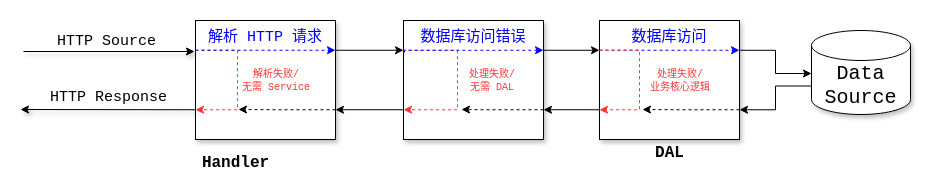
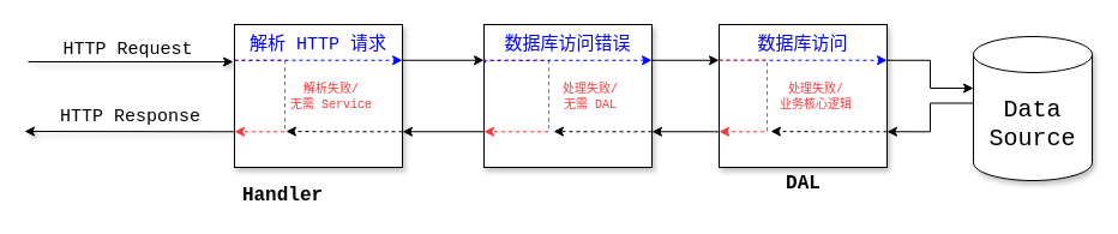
  <mxCell id="0" />
  <mxCell id="1" parent="0" />
  <mxCell id="2" value="" style="rounded=0;whiteSpace=wrap;html=1;shadow=1;" vertex="1" parent="1"><mxGeometry x="195" y="20" width="140" height="119" as="geometry" /></mxCell>
  <mxCell id="3" style="edgeStyle=orthogonalEdgeStyle;rounded=0;orthogonalLoop=1;jettySize=auto;html=1;entryX=1;entryY=0.75;entryDx=0;entryDy=0;fontSize=15;exitX=0;exitY=0.75;exitDx=0;exitDy=0;shadow=0;" edge="1" parent="1" source="4" target="2"><mxGeometry relative="1" as="geometry" /></mxCell>
  <mxCell id="4" value="" style="rounded=0;whiteSpace=wrap;html=1;shadow=1;" vertex="1" parent="1"><mxGeometry x="403" y="20" width="140" height="119" as="geometry" /></mxCell>
  <mxCell id="5" style="edgeStyle=orthogonalEdgeStyle;rounded=0;orthogonalLoop=1;jettySize=auto;html=1;entryX=0;entryY=0;entryDx=0;entryDy=43;entryPerimeter=0;fontSize=15;exitX=1;exitY=0.25;exitDx=0;exitDy=0;shadow=0;" edge="1" parent="1" source="7" target="9"><mxGeometry relative="1" as="geometry" /></mxCell>
  <mxCell id="6" style="edgeStyle=orthogonalEdgeStyle;rounded=0;orthogonalLoop=1;jettySize=auto;html=1;entryX=1;entryY=0.75;entryDx=0;entryDy=0;fontSize=15;exitX=0;exitY=0.75;exitDx=0;exitDy=0;shadow=0;" edge="1" parent="1" source="7" target="4"><mxGeometry relative="1" as="geometry" /></mxCell>
  <mxCell id="7" value="" style="rounded=0;whiteSpace=wrap;html=1;shadow=1;" vertex="1" parent="1"><mxGeometry x="599" y="20" width="140" height="119" as="geometry" /></mxCell>
  <mxCell id="8" style="edgeStyle=orthogonalEdgeStyle;rounded=0;orthogonalLoop=1;jettySize=auto;html=1;entryX=1;entryY=0.75;entryDx=0;entryDy=0;fontSize=15;exitX=0;exitY=0;exitDx=0;exitDy=55.5;exitPerimeter=0;shadow=0;" edge="1" parent="1" source="9" target="7"><mxGeometry relative="1" as="geometry" /></mxCell>
- <mxCell id="9" value="&lt;font style=&quot;font-size: 20px&quot; face=&quot;Courier New&quot;&gt;Data Source&lt;/font&gt;" style="shape=cylinder3;whiteSpace=wrap;html=1;boundedLbl=1;backgroundOutline=1;size=15;shadow=1;" vertex="1" parent="1"><mxGeometry x="811" y="30" width="99" height="84" as="geometry" /></mxCell>
- <mxCell id="10" value="&lt;font style=&quot;font-size: 15px;&quot; face=&quot;Courier New&quot;&gt;HTTP Source&lt;/font&gt;" style="text;html=1;strokeColor=none;fillColor=none;align=center;verticalAlign=middle;whiteSpace=wrap;rounded=0;shadow=1;fontSize=15;" vertex="1" parent="1"><mxGeometry x="26" y="30" width="161" height="20" as="geometry" /></mxCell>
+ <mxCell id="9" value="&lt;font style=&quot;font-size: 20px&quot; face=&quot;Courier New&quot;&gt;Data Source&lt;/font&gt;" style="shape=cylinder3;whiteSpace=wrap;html=1;boundedLbl=1;backgroundOutline=1;size=15;shadow=1;" vertex="1" parent="1"><mxGeometry x="811" y="30" width="99" height="120" as="geometry" /></mxCell>
+ <mxCell id="10" value="&lt;font style=&quot;font-size: 15px;&quot; face=&quot;Courier New&quot;&gt;HTTP Request&lt;/font&gt;" style="text;html=1;strokeColor=none;fillColor=none;align=center;verticalAlign=middle;whiteSpace=wrap;rounded=0;shadow=1;fontSize=15;" vertex="1" parent="1"><mxGeometry x="26" y="30" width="161" height="20" as="geometry" /></mxCell>
  <mxCell id="11" value="&lt;font face=&quot;Courier New&quot; style=&quot;font-size: 15px&quot;&gt;解析 HTTP 请求&lt;/font&gt;" style="text;html=1;strokeColor=none;fillColor=none;align=center;verticalAlign=middle;whiteSpace=wrap;rounded=0;fontSize=15;shadow=1;fontColor=#0000FF;" vertex="1" parent="1"><mxGeometry x="205" y="26" width="120" height="20" as="geometry" /></mxCell>
  <mxCell id="12" value="&lt;font face=&quot;Courier New&quot; style=&quot;font-size: 15px&quot;&gt;数据库访问错误&lt;/font&gt;" style="text;html=1;strokeColor=none;fillColor=none;align=center;verticalAlign=middle;whiteSpace=wrap;rounded=0;fontSize=15;shadow=1;fontColor=#0000FF;" vertex="1" parent="1"><mxGeometry x="413" y="26" width="120" height="20" as="geometry" /></mxCell>
  <mxCell id="13" value="" style="endArrow=classic;html=1;shadow=1;" edge="1" parent="1"><mxGeometry width="50" height="50" relative="1" as="geometry"><mxPoint x="23" y="51" as="sourcePoint" /><mxPoint x="194" y="51" as="targetPoint" /></mxGeometry></mxCell>
  <mxCell id="14" value="" style="endArrow=classic;html=1;exitX=1;exitY=0.25;exitDx=0;exitDy=0;entryX=0;entryY=0.25;entryDx=0;entryDy=0;shadow=0;" edge="1" parent="1" source="2" target="4"><mxGeometry width="50" height="50" relative="1" as="geometry"><mxPoint x="20" y="61" as="sourcePoint" /><mxPoint x="430" y="50" as="targetPoint" /></mxGeometry></mxCell>
  <mxCell id="15" value="" style="endArrow=classic;html=1;exitX=1;exitY=0.25;exitDx=0;exitDy=0;entryX=0;entryY=0.25;entryDx=0;entryDy=0;shadow=0;" edge="1" parent="1" source="4" target="7"><mxGeometry width="50" height="50" relative="1" as="geometry"><mxPoint x="345" y="59.75" as="sourcePoint" /><mxPoint x="403" y="59.75" as="targetPoint" /></mxGeometry></mxCell>
  <mxCell id="16" value="&lt;font face=&quot;Courier New&quot; style=&quot;font-size: 15px&quot;&gt;数据库访问&lt;/font&gt;" style="text;html=1;strokeColor=none;fillColor=none;align=center;verticalAlign=middle;whiteSpace=wrap;rounded=0;fontSize=15;shadow=1;fontColor=#0000FF;" vertex="1" parent="1"><mxGeometry x="609" y="26" width="120" height="20" as="geometry" /></mxCell>
  <mxCell id="17" value="" style="endArrow=classic;html=1;exitX=0;exitY=0.75;exitDx=0;exitDy=0;shadow=1;" edge="1" parent="1" source="2"><mxGeometry width="50" height="50" relative="1" as="geometry"><mxPoint x="20" y="61" as="sourcePoint" /><mxPoint x="20" y="109" as="targetPoint" /></mxGeometry></mxCell>
  <mxCell id="18" value="&lt;font style=&quot;font-size: 15px;&quot; face=&quot;Courier New&quot;&gt;HTTP Response&lt;/font&gt;" style="text;html=1;strokeColor=none;fillColor=none;align=center;verticalAlign=middle;whiteSpace=wrap;rounded=0;shadow=1;fontSize=15;" vertex="1" parent="1"><mxGeometry x="28" y="86" width="161" height="20" as="geometry" /></mxCell>
  <mxCell id="19" style="edgeStyle=orthogonalEdgeStyle;rounded=0;orthogonalLoop=1;jettySize=auto;html=1;entryX=0;entryY=0.75;entryDx=0;entryDy=0;shadow=0;fontSize=15;exitX=0;exitY=0.25;exitDx=0;exitDy=0;dashed=1;strokeColor=#FF3333;" edge="1" parent="1" source="2" target="2"><mxGeometry relative="1" as="geometry"><Array as="points"><mxPoint x="237" y="50" /><mxPoint x="237" y="109" /></Array></mxGeometry></mxCell>
  <mxCell id="20" value="&lt;font face=&quot;Courier New&quot; style=&quot;font-size: 10px;&quot; color=&quot;#ff3333&quot;&gt;解析失败/&lt;br style=&quot;font-size: 10px;&quot;&gt;无需 Service&lt;/font&gt;" style="text;html=1;strokeColor=none;fillColor=none;align=center;verticalAlign=middle;whiteSpace=wrap;rounded=0;fontSize=10;shadow=1;" vertex="1" parent="1"><mxGeometry x="230" y="69.5" width="92" height="20" as="geometry" /></mxCell>
  <mxCell id="21" style="edgeStyle=orthogonalEdgeStyle;rounded=0;orthogonalLoop=1;jettySize=auto;html=1;entryX=0;entryY=0.75;entryDx=0;entryDy=0;shadow=0;dashed=1;fontSize=15;strokeColor=#FF3333;exitX=0;exitY=0.25;exitDx=0;exitDy=0;" edge="1" parent="1" source="4" target="4"><mxGeometry relative="1" as="geometry"><Array as="points"><mxPoint x="457" y="50" /><mxPoint x="457" y="109" /></Array></mxGeometry></mxCell>
  <mxCell id="22" value="&lt;font style=&quot;font-size: 10px;&quot; face=&quot;Courier New&quot; color=&quot;#ff3333&quot;&gt;处理失败/&lt;br style=&quot;font-size: 10px;&quot;&gt;无需 DAL&lt;/font&gt;" style="text;html=1;strokeColor=none;fillColor=none;align=center;verticalAlign=middle;whiteSpace=wrap;rounded=0;shadow=1;fontSize=10;" vertex="1" parent="1"><mxGeometry x="458" y="69.5" width="68" height="20" as="geometry" /></mxCell>
  <mxCell id="23" style="edgeStyle=orthogonalEdgeStyle;rounded=0;orthogonalLoop=1;jettySize=auto;html=1;entryX=1;entryY=0.25;entryDx=0;entryDy=0;shadow=0;dashed=1;fontSize=15;exitX=0;exitY=0.25;exitDx=0;exitDy=0;strokeColor=#0000FF;" edge="1" parent="1" source="2" target="2"><mxGeometry relative="1" as="geometry"><Array as="points"><mxPoint x="265" y="50" /><mxPoint x="265" y="50" /></Array></mxGeometry></mxCell>
  <mxCell id="24" style="edgeStyle=orthogonalEdgeStyle;rounded=0;orthogonalLoop=1;jettySize=auto;html=1;entryX=1;entryY=0.25;entryDx=0;entryDy=0;shadow=0;dashed=1;fontSize=15;strokeColor=#0000FF;" edge="1" parent="1" target="4"><mxGeometry relative="1" as="geometry"><mxPoint x="404" y="52" as="sourcePoint" /><mxPoint x="345" y="59.75" as="targetPoint" /><Array as="points"><mxPoint x="404" y="50" /></Array></mxGeometry></mxCell>
  <mxCell id="25" style="edgeStyle=orthogonalEdgeStyle;rounded=0;orthogonalLoop=1;jettySize=auto;html=1;entryX=1;entryY=0.25;entryDx=0;entryDy=0;shadow=0;dashed=1;fontSize=15;strokeColor=#0000FF;exitX=0;exitY=0.25;exitDx=0;exitDy=0;" edge="1" parent="1" source="7" target="7"><mxGeometry relative="1" as="geometry"><mxPoint x="414" y="62" as="sourcePoint" /><mxPoint x="553" y="59.75" as="targetPoint" /><Array as="points"><mxPoint x="696" y="50" /><mxPoint x="696" y="50" /></Array></mxGeometry></mxCell>
  <mxCell id="26" style="edgeStyle=orthogonalEdgeStyle;rounded=0;orthogonalLoop=1;jettySize=auto;html=1;entryX=0;entryY=0.75;entryDx=0;entryDy=0;shadow=0;dashed=1;fontSize=15;strokeColor=#FF3333;exitX=0;exitY=0.25;exitDx=0;exitDy=0;" edge="1" parent="1" source="7" target="7"><mxGeometry relative="1" as="geometry"><mxPoint x="413" y="59.75" as="sourcePoint" /><mxPoint x="413" y="119.25" as="targetPoint" /><Array as="points"><mxPoint x="639" y="50" /><mxPoint x="639" y="109" /></Array></mxGeometry></mxCell>
  <mxCell id="27" value="&lt;font style=&quot;font-size: 10px;&quot; face=&quot;Courier New&quot; color=&quot;#ff3333&quot;&gt;处理失败/&lt;br style=&quot;font-size: 10px;&quot;&gt;业务核心逻辑&lt;br style=&quot;font-size: 10px;&quot;&gt;&lt;/font&gt;" style="text;html=1;strokeColor=none;fillColor=none;align=center;verticalAlign=middle;whiteSpace=wrap;rounded=0;shadow=1;fontSize=10;" vertex="1" parent="1"><mxGeometry x="631" y="69.5" width="98" height="20" as="geometry" /></mxCell>
  <mxCell id="28" style="edgeStyle=orthogonalEdgeStyle;rounded=0;orthogonalLoop=1;jettySize=auto;html=1;shadow=0;dashed=1;fontSize=15;exitX=1;exitY=0.75;exitDx=0;exitDy=0;" edge="1" parent="1" source="7"><mxGeometry relative="1" as="geometry"><mxPoint x="609" y="59.75" as="sourcePoint" /><mxPoint x="642" y="109" as="targetPoint" /><Array as="points"><mxPoint x="682" y="109" /><mxPoint x="682" y="109" /></Array></mxGeometry></mxCell>
  <mxCell id="29" style="edgeStyle=orthogonalEdgeStyle;rounded=0;orthogonalLoop=1;jettySize=auto;html=1;shadow=0;dashed=1;fontSize=15;exitX=1;exitY=0.75;exitDx=0;exitDy=0;" edge="1" parent="1"><mxGeometry relative="1" as="geometry"><mxPoint x="543" y="109.25" as="sourcePoint" /><mxPoint x="461" y="109" as="targetPoint" /><Array as="points"><mxPoint x="486" y="109" /><mxPoint x="486" y="109" /></Array></mxGeometry></mxCell>
  <mxCell id="30" style="edgeStyle=orthogonalEdgeStyle;rounded=0;orthogonalLoop=1;jettySize=auto;html=1;shadow=0;dashed=1;fontSize=15;exitX=1;exitY=0.75;exitDx=0;exitDy=0;" edge="1" parent="1"><mxGeometry relative="1" as="geometry"><mxPoint x="335" y="109.25" as="sourcePoint" /><mxPoint x="238" y="109" as="targetPoint" /><Array as="points"><mxPoint x="278" y="109" /><mxPoint x="278" y="109" /></Array></mxGeometry></mxCell>
  <mxCell id="31" value="&lt;font face=&quot;Courier New&quot; style=&quot;font-size: 16px&quot; color=&quot;#000000&quot;&gt;Handler&lt;/font&gt;" style="text;html=1;strokeColor=none;fillColor=none;align=center;verticalAlign=middle;whiteSpace=wrap;rounded=0;fontSize=15;shadow=1;fontColor=#0000FF;fontStyle=1" vertex="1" parent="1"><mxGeometry x="199.5" y="153" width="71" height="20" as="geometry" /></mxCell>
  <mxCell id="32" value="&lt;font face=&quot;Courier New&quot; style=&quot;font-size: 16px&quot; color=&quot;#000000&quot;&gt;DAL&lt;/font&gt;" style="text;html=1;strokeColor=none;fillColor=none;align=center;verticalAlign=middle;whiteSpace=wrap;rounded=0;fontSize=15;shadow=1;fontColor=#0000FF;fontStyle=1" vertex="1" parent="1"><mxGeometry x="633.5" y="143" width="71" height="20" as="geometry" /></mxCell>
